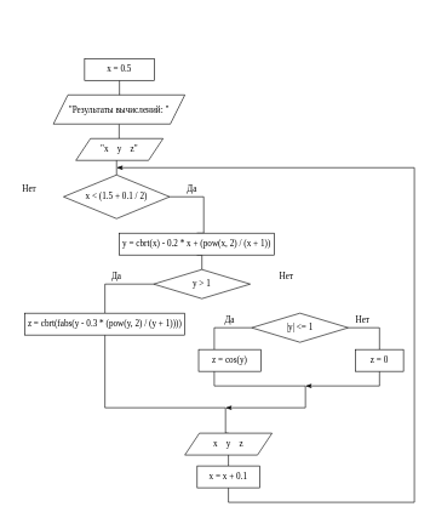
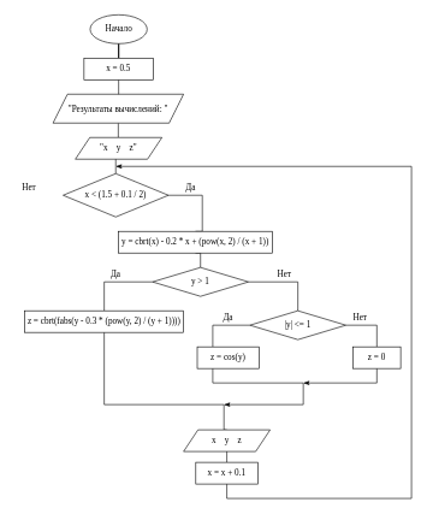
  <mxCell id="0" />
  <mxCell id="1" parent="0" />
+ <mxCell id="2" value="" style="edgeStyle=orthogonalEdgeStyle;rounded=0;orthogonalLoop=1;jettySize=auto;html=1;fontFamily=Times New Roman;fontSize=12;endArrow=none;endFill=0;" edge="1" parent="1" source="3" target="7"><mxGeometry relative="1" as="geometry" /></mxCell>
+ <mxCell id="3" value="&lt;font style=&quot;font-size: 12px;&quot; face=&quot;Times New Roman&quot;&gt;Начало&lt;/font&gt;" style="ellipse;whiteSpace=wrap;html=1;" vertex="1" parent="1"><mxGeometry x="124.5" y="20" width="79" height="40" as="geometry" /></mxCell>
  <mxCell id="4" value="" style="edgeStyle=orthogonalEdgeStyle;rounded=0;orthogonalLoop=1;jettySize=auto;html=1;fontFamily=Times New Roman;fontSize=12;endArrow=none;endFill=0;" edge="1" parent="1" source="5" target="8"><mxGeometry relative="1" as="geometry" /></mxCell>
  <mxCell id="5" value="&lt;font style=&quot;font-size: 12px;&quot;&gt;&quot;Результаты вычислений: &quot;&lt;/font&gt;" style="shape=parallelogram;perimeter=parallelogramPerimeter;whiteSpace=wrap;html=1;fixedSize=1;fontFamily=Times New Roman;fontSize=13;" vertex="1" parent="1"><mxGeometry x="73" y="130" width="181" height="40" as="geometry" /></mxCell>
  <mxCell id="6" value="" style="edgeStyle=orthogonalEdgeStyle;rounded=0;orthogonalLoop=1;jettySize=auto;html=1;fontFamily=Times New Roman;fontSize=12;endArrow=none;endFill=0;" edge="1" parent="1" source="7" target="5"><mxGeometry relative="1" as="geometry"><Array as="points"><mxPoint x="163" y="130" /><mxPoint x="163" y="130" /></Array></mxGeometry></mxCell>
  <mxCell id="7" value="x = 0.5" style="rounded=0;whiteSpace=wrap;html=1;fontFamily=Times New Roman;fontSize=12;" vertex="1" parent="1"><mxGeometry x="116" y="80" width="96" height="30" as="geometry" /></mxCell>
  <mxCell id="8" value="&quot;x&amp;nbsp; &amp;nbsp; y&amp;nbsp; &amp;nbsp; z&quot;" style="shape=parallelogram;perimeter=parallelogramPerimeter;whiteSpace=wrap;html=1;fixedSize=1;fontFamily=Times New Roman;fontSize=12;" vertex="1" parent="1"><mxGeometry x="104" y="190" width="120" height="30" as="geometry" /></mxCell>
  <mxCell id="9" style="edgeStyle=orthogonalEdgeStyle;rounded=0;orthogonalLoop=1;jettySize=auto;html=1;exitX=1;exitY=0.5;exitDx=0;exitDy=0;fontFamily=Times New Roman;fontSize=12;endArrow=none;endFill=0;entryX=0.5;entryY=0;entryDx=0;entryDy=0;" edge="1" parent="1" source="11" target="15"><mxGeometry relative="1" as="geometry"><mxPoint x="300" y="300" as="targetPoint" /><Array as="points"><mxPoint x="280" y="270" /><mxPoint x="280" y="320" /></Array></mxGeometry></mxCell>
  <mxCell id="10" value="" style="edgeStyle=orthogonalEdgeStyle;rounded=0;orthogonalLoop=1;jettySize=auto;html=1;fontFamily=Times New Roman;fontSize=12;endArrow=none;endFill=0;" edge="1" parent="1" source="11" target="8"><mxGeometry relative="1" as="geometry"><Array as="points"><mxPoint x="160" y="230" /><mxPoint x="160" y="230" /></Array></mxGeometry></mxCell>
  <mxCell id="11" value="x &amp;lt; (1.5 + 0.1 / 2)" style="rhombus;whiteSpace=wrap;html=1;fontFamily=Times New Roman;fontSize=12;" vertex="1" parent="1"><mxGeometry x="87" y="240" width="146" height="60" as="geometry" /></mxCell>
  <mxCell id="12" value="Да" style="rounded=0;whiteSpace=wrap;html=1;fontFamily=Times New Roman;fontSize=12;fillColor=none;strokeColor=none;" vertex="1" parent="1"><mxGeometry x="244" y="250" width="40" height="20" as="geometry" /></mxCell>
  <mxCell id="13" value="Нет" style="rounded=0;whiteSpace=wrap;html=1;fontFamily=Times New Roman;fontSize=12;strokeColor=none;fillColor=none;" vertex="1" parent="1"><mxGeometry x="20" y="250" width="40" height="20" as="geometry" /></mxCell>
  <mxCell id="14" style="edgeStyle=orthogonalEdgeStyle;rounded=0;orthogonalLoop=1;jettySize=auto;html=1;exitX=0.5;exitY=1;exitDx=0;exitDy=0;entryX=0.5;entryY=0;entryDx=0;entryDy=0;fontFamily=Times New Roman;fontSize=12;endArrow=none;endFill=0;" edge="1" parent="1" source="15" target="18"><mxGeometry relative="1" as="geometry" /></mxCell>
  <mxCell id="15" value="y = cbrt(x) - 0.2 * x + (pow(x, 2) / (x + 1))" style="rounded=0;whiteSpace=wrap;html=1;fontFamily=Times New Roman;fontSize=12;" vertex="1" parent="1"><mxGeometry x="164" y="320" width="213" height="30" as="geometry" /></mxCell>
+ <mxCell id="16" style="edgeStyle=orthogonalEdgeStyle;rounded=0;orthogonalLoop=1;jettySize=auto;html=1;exitX=1;exitY=0.5;exitDx=0;exitDy=0;fontFamily=Times New Roman;fontSize=12;endArrow=none;endFill=0;entryX=0.5;entryY=0;entryDx=0;entryDy=0;" edge="1" parent="1" source="18" target="25"><mxGeometry relative="1" as="geometry"><mxPoint x="464.483" y="450.005" as="targetPoint" /></mxGeometry></mxCell>
  <mxCell id="17" style="edgeStyle=orthogonalEdgeStyle;rounded=0;orthogonalLoop=1;jettySize=auto;html=1;exitX=0;exitY=0.5;exitDx=0;exitDy=0;fontFamily=Times New Roman;fontSize=12;endArrow=none;endFill=0;entryX=0.5;entryY=0;entryDx=0;entryDy=0;" edge="1" parent="1" source="18" target="22"><mxGeometry relative="1" as="geometry"><mxPoint x="164.483" y="430.005" as="targetPoint" /><Array as="points"><mxPoint x="144" y="390" /></Array></mxGeometry></mxCell>
  <mxCell id="18" value="y &amp;gt; 1" style="rhombus;whiteSpace=wrap;html=1;fontFamily=Times New Roman;fontSize=12;" vertex="1" parent="1"><mxGeometry x="211" y="370" width="133" height="40" as="geometry" /></mxCell>
  <mxCell id="19" value="Да" style="rounded=0;whiteSpace=wrap;html=1;fontFamily=Times New Roman;fontSize=12;fillColor=none;strokeColor=none;" vertex="1" parent="1"><mxGeometry x="140" y="370" width="40" height="20" as="geometry" /></mxCell>
  <mxCell id="20" value="Нет" style="rounded=0;whiteSpace=wrap;html=1;fontFamily=Times New Roman;fontSize=12;fillColor=none;strokeColor=none;" vertex="1" parent="1"><mxGeometry x="374" y="370" width="40" height="20" as="geometry" /></mxCell>
  <mxCell id="21" style="edgeStyle=orthogonalEdgeStyle;rounded=0;orthogonalLoop=1;jettySize=auto;html=1;exitX=0.5;exitY=1;exitDx=0;exitDy=0;fontFamily=Times New Roman;fontSize=12;endArrow=none;endFill=0;entryX=0.5;entryY=0;entryDx=0;entryDy=0;" edge="1" parent="1" source="22" target="33"><mxGeometry relative="1" as="geometry"><mxPoint x="310" y="657" as="targetPoint" /><Array as="points"><mxPoint x="144" y="560" /><mxPoint x="310" y="560" /><mxPoint x="310" y="595" /></Array></mxGeometry></mxCell>
  <mxCell id="22" value="z = cbrt(fabs(y - 0.3 * (pow(y, 2) / (y + 1))))" style="rounded=0;whiteSpace=wrap;html=1;fontFamily=Times New Roman;fontSize=12;" vertex="1" parent="1"><mxGeometry x="34" y="430" width="220" height="30" as="geometry" /></mxCell>
  <mxCell id="23" style="edgeStyle=orthogonalEdgeStyle;rounded=0;orthogonalLoop=1;jettySize=auto;html=1;exitX=0;exitY=0.5;exitDx=0;exitDy=0;fontFamily=Times New Roman;fontSize=12;endArrow=none;endFill=0;entryX=0.25;entryY=0;entryDx=0;entryDy=0;" edge="1" parent="1" source="25" target="29"><mxGeometry relative="1" as="geometry"><mxPoint x="292" y="530" as="targetPoint" /></mxGeometry></mxCell>
  <mxCell id="24" style="edgeStyle=orthogonalEdgeStyle;rounded=0;orthogonalLoop=1;jettySize=auto;html=1;exitX=1;exitY=0.5;exitDx=0;exitDy=0;fontFamily=Times New Roman;fontSize=12;endArrow=none;endFill=0;entryX=0.5;entryY=0;entryDx=0;entryDy=0;" edge="1" parent="1" source="25" target="31"><mxGeometry relative="1" as="geometry"><mxPoint x="552.029" y="521.888" as="targetPoint" /><Array as="points"><mxPoint x="522" y="450" /></Array></mxGeometry></mxCell>
  <mxCell id="25" value="|y| &amp;lt;= 1" style="rhombus;whiteSpace=wrap;html=1;fontFamily=Times New Roman;fontSize=12;" vertex="1" parent="1"><mxGeometry x="346" y="430" width="133" height="40" as="geometry" /></mxCell>
  <mxCell id="26" value="Да" style="rounded=0;whiteSpace=wrap;html=1;fontFamily=Times New Roman;fontSize=12;fillColor=none;strokeColor=none;" vertex="1" parent="1"><mxGeometry x="296" y="430" width="40" height="20" as="geometry" /></mxCell>
  <mxCell id="27" value="Нет" style="rounded=0;whiteSpace=wrap;html=1;fontFamily=Times New Roman;fontSize=12;fillColor=none;strokeColor=none;" vertex="1" parent="1"><mxGeometry x="479" y="430" width="40" height="20" as="geometry" /></mxCell>
  <mxCell id="28" style="edgeStyle=orthogonalEdgeStyle;rounded=0;orthogonalLoop=1;jettySize=auto;html=1;exitX=0.25;exitY=1;exitDx=0;exitDy=0;fontFamily=Times New Roman;fontSize=12;endArrow=classicThin;endFill=1;" edge="1" parent="1" source="29"><mxGeometry relative="1" as="geometry"><mxPoint x="310" y="560" as="targetPoint" /><Array as="points"><mxPoint x="295" y="530" /><mxPoint x="420" y="530" /></Array></mxGeometry></mxCell>
  <mxCell id="29" value="z = cos(y)" style="rounded=0;whiteSpace=wrap;html=1;fontFamily=Times New Roman;fontSize=12;" vertex="1" parent="1"><mxGeometry x="273" y="480" width="86" height="30" as="geometry" /></mxCell>
  <mxCell id="30" style="edgeStyle=orthogonalEdgeStyle;rounded=0;orthogonalLoop=1;jettySize=auto;html=1;exitX=0.5;exitY=1;exitDx=0;exitDy=0;fontFamily=Times New Roman;fontSize=12;endArrow=classicThin;endFill=1;" edge="1" parent="1" source="31"><mxGeometry relative="1" as="geometry"><mxPoint x="420" y="530" as="targetPoint" /><Array as="points"><mxPoint x="522" y="530" /></Array></mxGeometry></mxCell>
  <mxCell id="31" value="z = 0" style="rounded=0;whiteSpace=wrap;html=1;fontFamily=Times New Roman;fontSize=12;" vertex="1" parent="1"><mxGeometry x="489" y="480" width="66" height="30" as="geometry" /></mxCell>
  <mxCell id="32" style="edgeStyle=orthogonalEdgeStyle;rounded=0;orthogonalLoop=1;jettySize=auto;html=1;exitX=0.5;exitY=1;exitDx=0;exitDy=0;entryX=0.5;entryY=0;entryDx=0;entryDy=0;fontFamily=Times New Roman;fontSize=12;endArrow=none;endFill=0;" edge="1" parent="1" source="33" target="35"><mxGeometry relative="1" as="geometry" /></mxCell>
  <mxCell id="33" value="x&amp;nbsp; &amp;nbsp; y&amp;nbsp; &amp;nbsp; z" style="shape=parallelogram;perimeter=parallelogramPerimeter;whiteSpace=wrap;html=1;fixedSize=1;fontFamily=Times New Roman;fontSize=12;" vertex="1" parent="1"><mxGeometry x="254" y="595" width="120" height="30" as="geometry" /></mxCell>
  <mxCell id="34" style="edgeStyle=orthogonalEdgeStyle;rounded=0;orthogonalLoop=1;jettySize=auto;html=1;exitX=0.5;exitY=1;exitDx=0;exitDy=0;fontFamily=Times New Roman;fontSize=12;endArrow=classicThin;endFill=1;" edge="1" parent="1" source="35"><mxGeometry relative="1" as="geometry"><mxPoint x="160" y="230" as="targetPoint" /><Array as="points"><mxPoint x="314" y="690" /><mxPoint x="570" y="690" /><mxPoint x="570" y="230" /></Array></mxGeometry></mxCell>
  <mxCell id="35" value="x = x + 0.1" style="rounded=0;whiteSpace=wrap;html=1;fontFamily=Times New Roman;fontSize=12;" vertex="1" parent="1"><mxGeometry x="271" y="640" width="86" height="30" as="geometry" /></mxCell>
